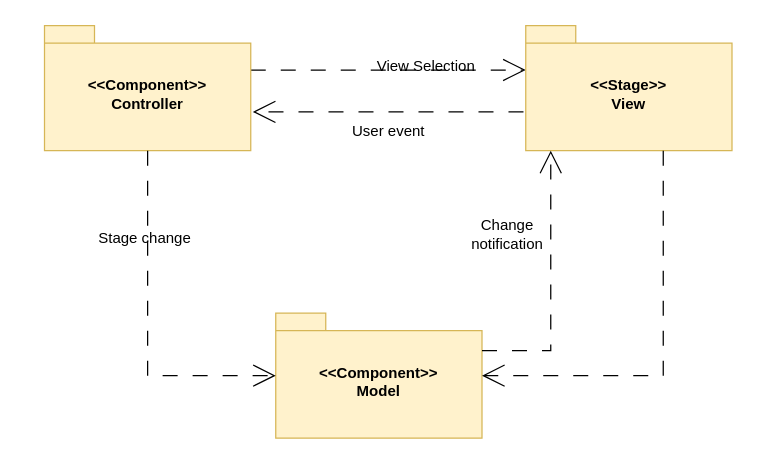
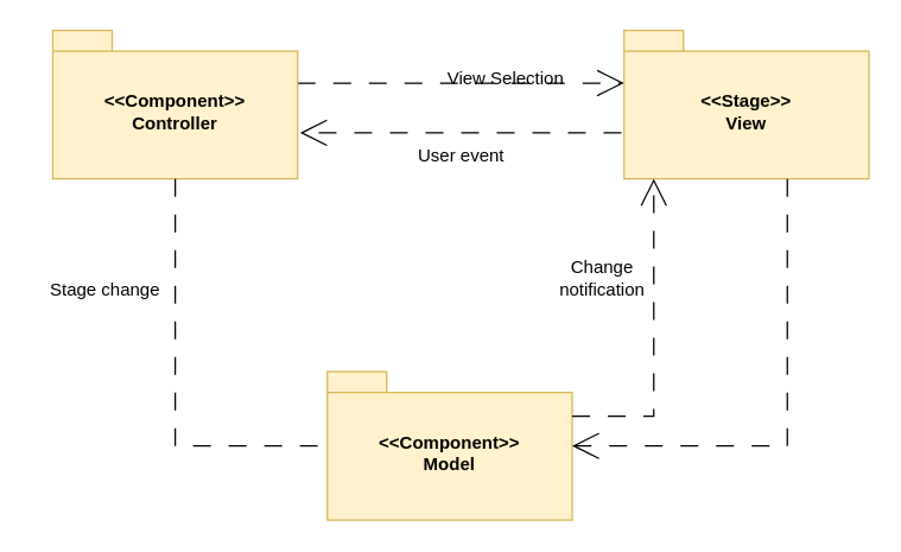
  <mxCell id="0" />
  <mxCell id="1" parent="0" />
  <mxCell id="2" style="edgeStyle=orthogonalEdgeStyle;rounded=0;orthogonalLoop=1;jettySize=auto;html=1;exitX=0;exitY=0;exitDx=165;exitDy=35.5;exitPerimeter=0;entryX=0;entryY=0;entryDx=0;entryDy=35.5;entryPerimeter=0;dashed=1;dashPattern=12 12;endArrow=open;endFill=0;strokeWidth=1;endSize=16;" edge="1" parent="1" source="3" target="5"><mxGeometry relative="1" as="geometry" /></mxCell>
  <mxCell id="3" value="&amp;lt;&amp;lt;Component&amp;gt;&amp;gt;&lt;div&gt;Controller&lt;/div&gt;" style="shape=folder;fontStyle=1;spacingTop=10;tabWidth=40;tabHeight=14;tabPosition=left;html=1;whiteSpace=wrap;fillColor=#fff2cc;strokeColor=#d6b656;" vertex="1" parent="1"><mxGeometry x="35" y="20" width="165" height="100" as="geometry" /></mxCell>
  <mxCell id="4" value="&amp;lt;&amp;lt;Component&amp;gt;&amp;gt;&lt;div&gt;Model&lt;/div&gt;" style="shape=folder;fontStyle=1;spacingTop=10;tabWidth=40;tabHeight=14;tabPosition=left;html=1;whiteSpace=wrap;fillColor=#fff2cc;strokeColor=#d6b656;" vertex="1" parent="1"><mxGeometry x="220" y="250" width="165" height="100" as="geometry" /></mxCell>
  <mxCell id="5" value="&amp;lt;&amp;lt;Stage&amp;gt;&amp;gt;&lt;div&gt;View&lt;/div&gt;" style="shape=folder;fontStyle=1;spacingTop=10;tabWidth=40;tabHeight=14;tabPosition=left;html=1;whiteSpace=wrap;fillColor=#fff2cc;strokeColor=#d6b656;" vertex="1" parent="1"><mxGeometry x="420" y="20" width="165" height="100" as="geometry" /></mxCell>
  <mxCell id="6" style="edgeStyle=orthogonalEdgeStyle;rounded=0;orthogonalLoop=1;jettySize=auto;html=1;dashed=1;dashPattern=12 12;endArrow=open;endFill=0;strokeWidth=1;endSize=16;exitX=-0.011;exitY=0.69;exitDx=0;exitDy=0;exitPerimeter=0;entryX=1.01;entryY=0.69;entryDx=0;entryDy=0;entryPerimeter=0;" edge="1" parent="1" source="5" target="3"><mxGeometry relative="1" as="geometry"><mxPoint x="210" y="66" as="sourcePoint" /><mxPoint x="430" y="66" as="targetPoint" /></mxGeometry></mxCell>
- <mxCell id="7" style="edgeStyle=orthogonalEdgeStyle;rounded=0;orthogonalLoop=1;jettySize=auto;html=1;dashed=1;dashPattern=12 12;endArrow=open;endFill=0;strokeWidth=1;endSize=16;" edge="1" parent="1" source="3" target="4"><mxGeometry relative="1" as="geometry"><mxPoint x="220" y="76" as="sourcePoint" /><mxPoint x="440" y="76" as="targetPoint" /><Array as="points"><mxPoint x="118" y="300" /></Array></mxGeometry></mxCell>
+ <mxCell id="7" style="edgeStyle=orthogonalEdgeStyle;rounded=0;orthogonalLoop=1;jettySize=auto;html=1;dashed=1;dashPattern=12 12;endArrow=none;endFill=0;strokeWidth=1;endSize=16;" edge="1" parent="1" source="3" target="4"><mxGeometry relative="1" as="geometry"><mxPoint x="220" y="76" as="sourcePoint" /><mxPoint x="440" y="76" as="targetPoint" /><Array as="points"><mxPoint x="118" y="300" /></Array></mxGeometry></mxCell>
  <mxCell id="8" style="edgeStyle=orthogonalEdgeStyle;rounded=0;orthogonalLoop=1;jettySize=auto;html=1;dashed=1;dashPattern=12 12;endArrow=open;endFill=0;strokeWidth=1;endSize=16;" edge="1" parent="1" source="4" target="5"><mxGeometry relative="1" as="geometry"><mxPoint x="230" y="86" as="sourcePoint" /><mxPoint x="450" y="86" as="targetPoint" /><Array as="points"><mxPoint x="440" y="280" /></Array></mxGeometry></mxCell>
  <mxCell id="9" style="edgeStyle=orthogonalEdgeStyle;rounded=0;orthogonalLoop=1;jettySize=auto;html=1;dashed=1;dashPattern=12 12;endArrow=open;endFill=0;strokeWidth=1;endSize=16;" edge="1" parent="1" source="5" target="4"><mxGeometry relative="1" as="geometry"><mxPoint x="240" y="96" as="sourcePoint" /><mxPoint x="460" y="96" as="targetPoint" /><Array as="points"><mxPoint x="530" y="300" /></Array></mxGeometry></mxCell>
  <mxCell id="10" value="View Selection" style="text;html=1;align=center;verticalAlign=middle;resizable=0;points=[];autosize=1;strokeColor=none;fillColor=none;" vertex="1" parent="1"><mxGeometry x="290" y="38" width="100" height="30" as="geometry" /></mxCell>
  <mxCell id="11" value="User event" style="text;html=1;align=center;verticalAlign=middle;resizable=0;points=[];autosize=1;strokeColor=none;fillColor=none;" vertex="1" parent="1"><mxGeometry x="270" y="90" width="80" height="30" as="geometry" /></mxCell>
- <mxCell id="12" value="Stage change" style="text;html=1;align=center;verticalAlign=middle;resizable=0;points=[];autosize=1;strokeColor=none;fillColor=none;" vertex="1" parent="1"><mxGeometry x="65" y="175" width="100" height="30" as="geometry" /></mxCell>
+ <mxCell id="12" value="Stage change" style="text;html=1;align=center;verticalAlign=middle;resizable=0;points=[];autosize=1;strokeColor=none;fillColor=none;" vertex="1" parent="1"><mxGeometry x="20" y="180" width="100" height="30" as="geometry" /></mxCell>
  <mxCell id="13" value="Change" style="text;html=1;align=center;verticalAlign=middle;resizable=0;points=[];autosize=1;strokeColor=none;fillColor=none;" vertex="1" parent="1"><mxGeometry x="370" y="165" width="70" height="30" as="geometry" /></mxCell>
  <mxCell id="14" value="notification" style="text;html=1;align=center;verticalAlign=middle;resizable=0;points=[];autosize=1;strokeColor=none;fillColor=none;" vertex="1" parent="1"><mxGeometry x="365" y="180" width="80" height="30" as="geometry" /></mxCell>
